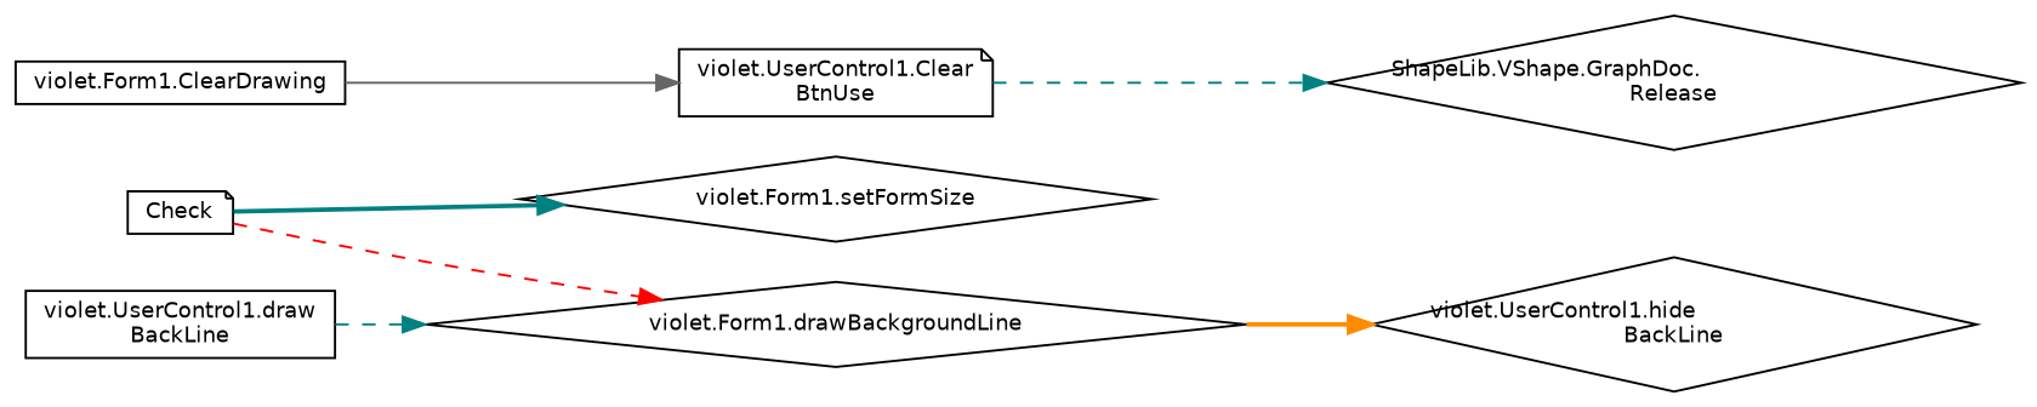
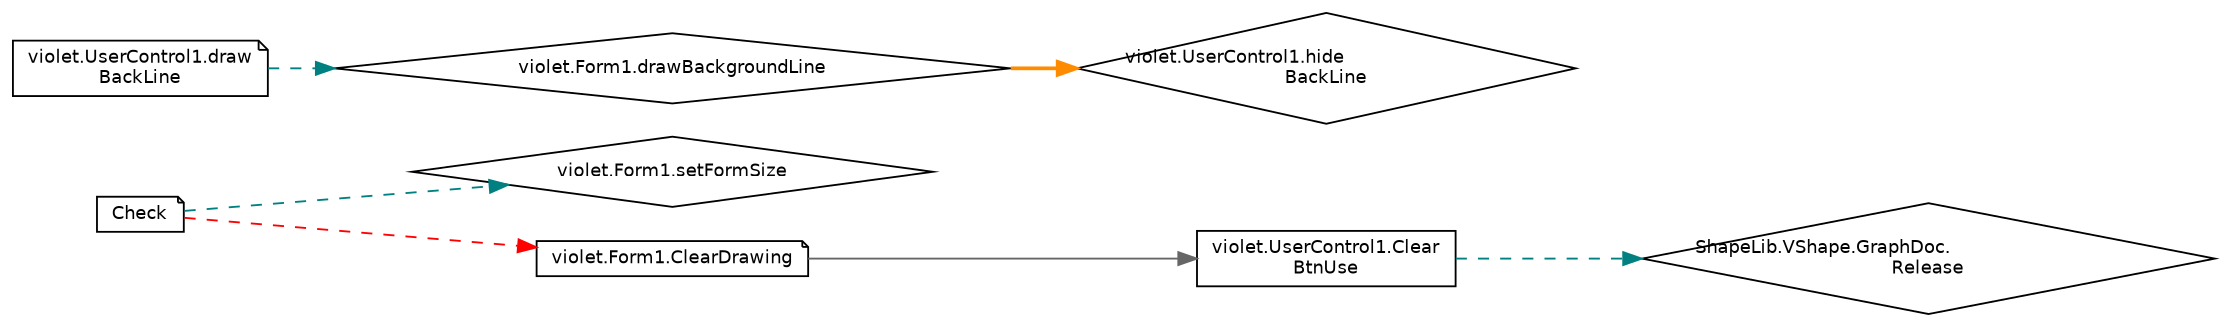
  digraph {
    rankdir=LR
    node [color=black fillcolor=white fontname=Helvetica fontsize=10 shape=diamond style=filled]
    edge [color=teal fontname=Helvetica fontsize=10 labelfontname=Helvetica labelfontsize=10 style=dashed]
    n1 [height=0.2 label=Check shape=note width=0.4]
    n2 [height=0.2 label="violet.Form1.setFormSize" width=0.4]
    n3 [height=0.2 label="violet.Form1.drawBackgroundLine" width=0.4]
-   n4 [height=0.2 label="violet.Form1.ClearDrawing" shape=box width=0.4]
-   n5 [height=0.2 label="violet.UserControl1.Clear\lBtnUse" shape=note width=0.4]
+   n4 [height=0.2 label="violet.Form1.ClearDrawing" shape=note width=0.4]
+   n5 [height=0.2 label="violet.UserControl1.Clear\lBtnUse" shape=box width=0.4]
    n6 [height=0.2 label="violet.UserControl1.hide\lBackLine" width=0.4]
-   n7 [height=0.2 label="violet.UserControl1.draw\lBackLine" shape=box width=0.4]
+   n7 [height=0.2 label="violet.UserControl1.draw\lBackLine" shape=note width=0.4]
    n8 [height=0.2 label="ShapeLib.VShape.GraphDoc.\lRelease" width=0.4]
-   n1 -> n2 [style=bold]
-   n1 -> n3 [color=red]
+   n1 -> n2
+   n1 -> n4 [color=red]
    n3 -> n6 [color=darkorange style=bold]
    n4 -> n5 [color=gray40 style=solid]
    n5 -> n8
    n7 -> n3
  }
